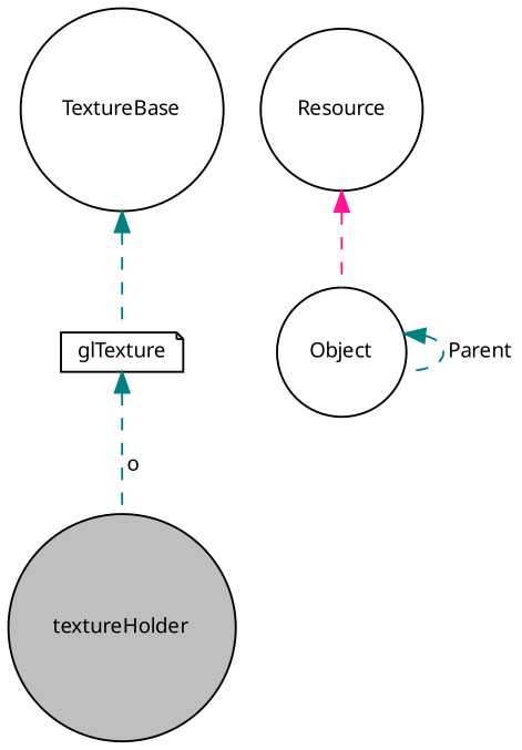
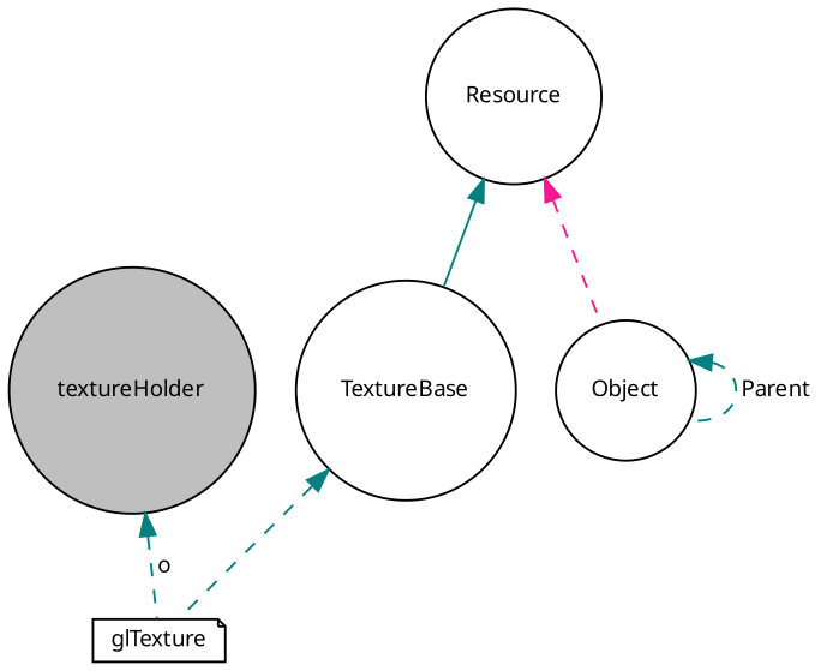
  digraph {
    fontname="Noto Sans"
    node [color=black fillcolor=white fontname="Noto Sans" fontsize=10 shape=circle style=filled]
    edge [color=teal dir=back fontname="Noto Sans" fontsize=10 labelfontname=Helvetica labelfontsize=10 style=dashed]
    n1 [fillcolor=grey75 fontcolor=black height=0.2 label=textureHolder width=0.4]
    n2 [height=0.2 label=glTexture shape=note width=0.4]
    n3 [height=0.2 label=TextureBase width=0.4]
    n4 [height=0.2 label=Resource width=0.4]
    n5 [height=0.2 label=Object width=0.4]
-   n2 -> n1 [label=" o"]
+   n1 -> n2 [label=" o"]
    n3 -> n2
+   n4 -> n3 [style=solid]
    n4 -> n5 [color=deeppink]
    n5 -> n5 [label=" Parent"]
  }
